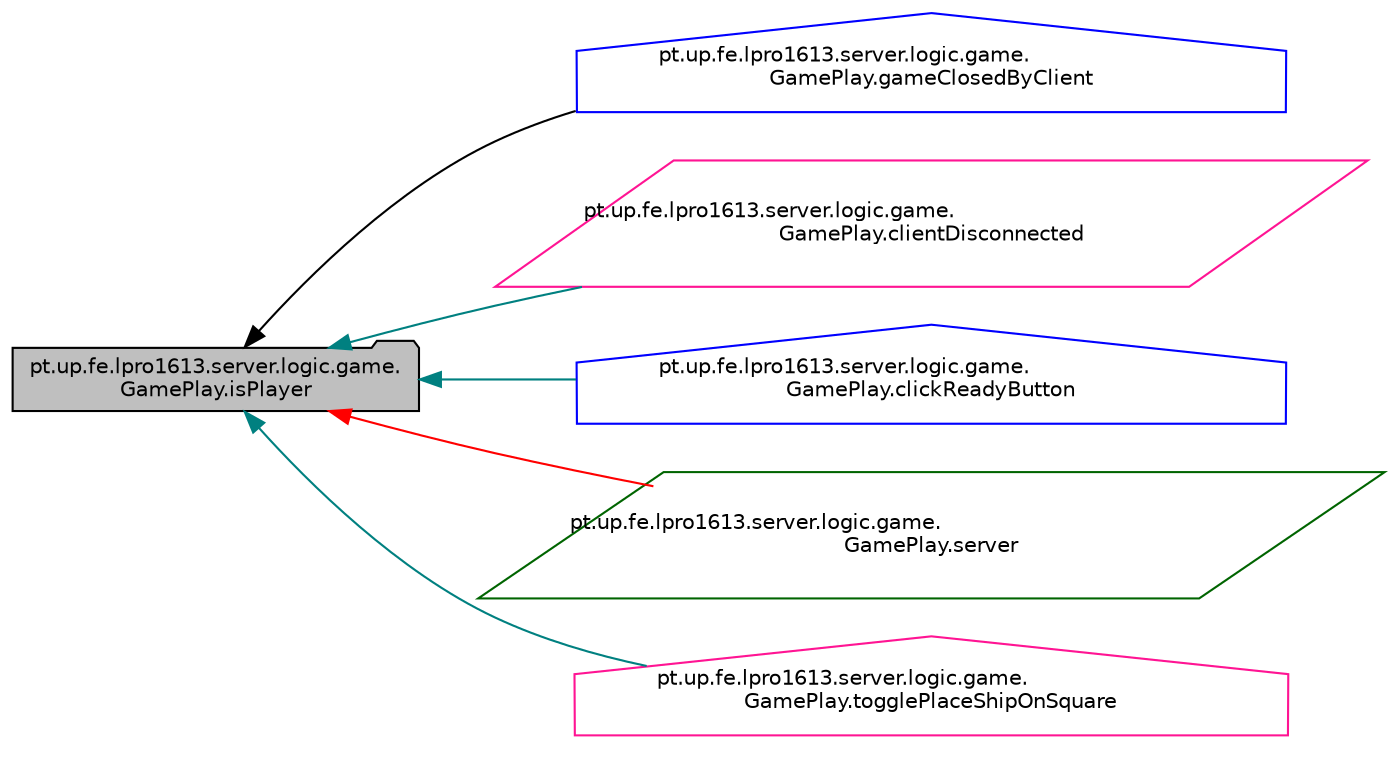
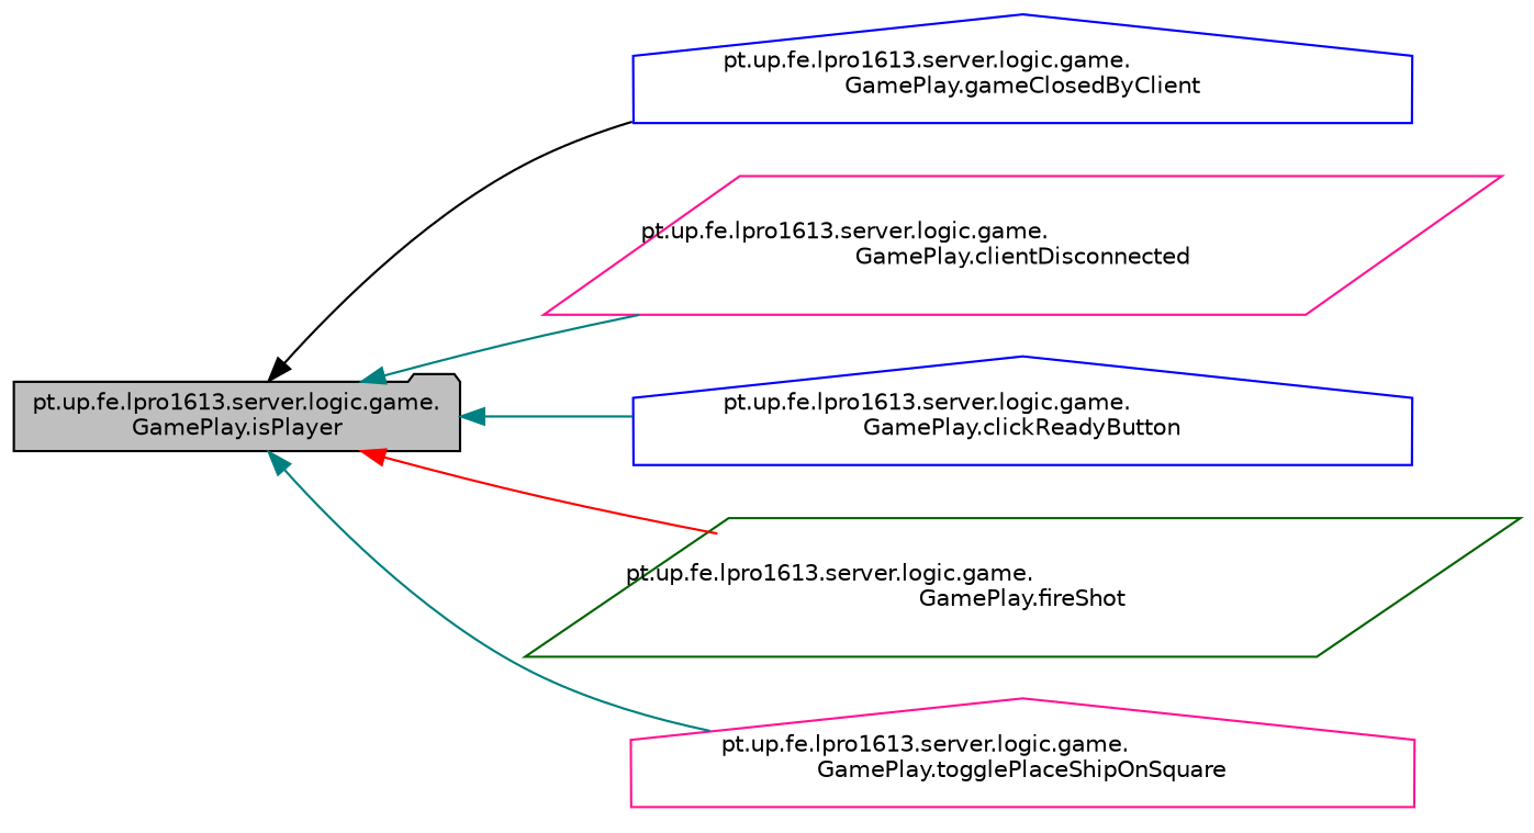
  digraph {
    rankdir=LR
    node [color=blue fillcolor=white fontname=Helvetica fontsize=10 shape=house style=filled]
    edge [color=teal dir=back fontname=Helvetica fontsize=10 labelfontname=Helvetica labelfontsize=10 style=solid]
    n1 [color=black fillcolor=grey75 fontcolor=black height=0.2 label="pt.up.fe.lpro1613.server.logic.game.\lGamePlay.isPlayer" shape=folder width=0.4]
    n2 [height=0.2 label="pt.up.fe.lpro1613.server.logic.game.\lGamePlay.gameClosedByClient" width=0.4]
    n3 [color=deeppink height=0.2 label="pt.up.fe.lpro1613.server.logic.game.\lGamePlay.clientDisconnected" shape=parallelogram width=0.4]
    n4 [height=0.2 label="pt.up.fe.lpro1613.server.logic.game.\lGamePlay.clickReadyButton" width=0.4]
-   n5 [color=darkgreen height=0.2 label="pt.up.fe.lpro1613.server.logic.game.\lGamePlay.server" shape=parallelogram width=0.4]
+   n5 [color=darkgreen height=0.2 label="pt.up.fe.lpro1613.server.logic.game.\lGamePlay.fireShot" shape=parallelogram width=0.4]
    n6 [color=deeppink height=0.2 label="pt.up.fe.lpro1613.server.logic.game.\lGamePlay.togglePlaceShipOnSquare" width=0.4]
    n1 -> n2 [color=black]
    n1 -> n3
    n1 -> n4
    n1 -> n5 [color=red]
    n1 -> n6
  }
